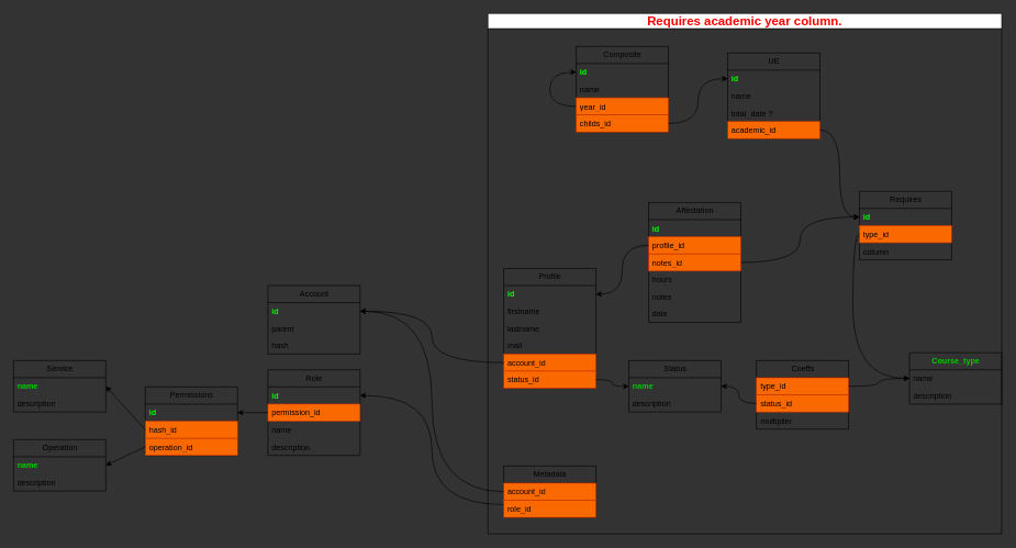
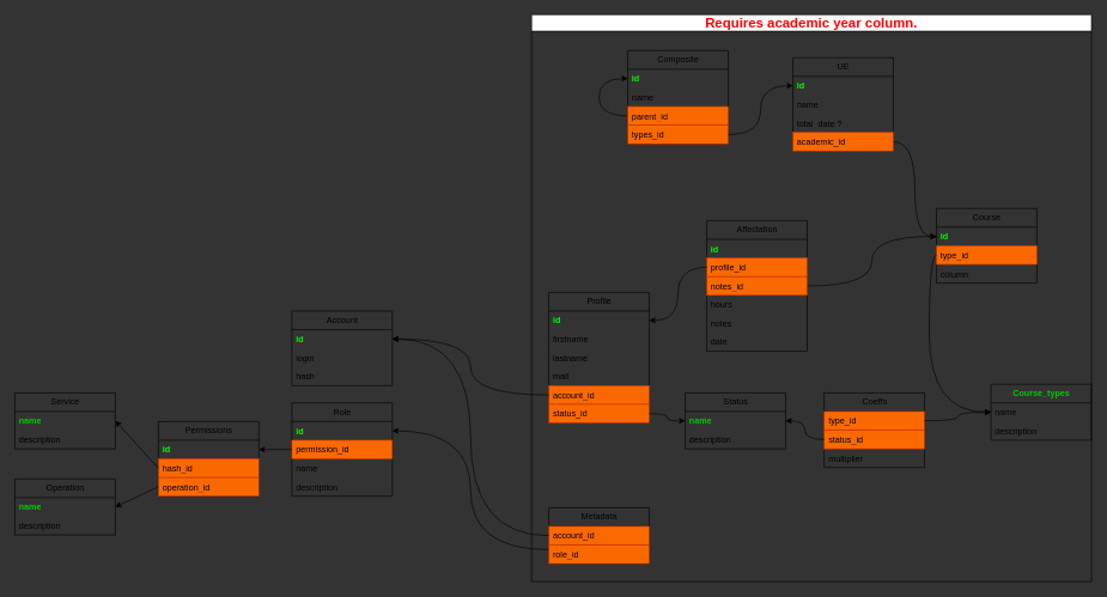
  <mxCell id="0" />
  <mxCell id="1" parent="0" />
  <mxCell id="2" value="Profile" style="swimlane;fontStyle=0;childLayout=stackLayout;horizontal=1;startSize=26;fillColor=none;horizontalStack=0;resizeParent=1;resizeParentMax=0;resizeLast=0;collapsible=1;marginBottom=0;html=1;" parent="1" vertex="1"><mxGeometry x="764" y="407" width="140" height="182" as="geometry" /></mxCell>
  <mxCell id="3" value="id" style="text;strokeColor=none;fillColor=none;align=left;verticalAlign=top;spacingLeft=4;spacingRight=4;overflow=hidden;rotatable=0;points=[[0,0.5],[1,0.5]];portConstraint=eastwest;whiteSpace=wrap;html=1;fontStyle=1;fontColor=#00FF00;" parent="2" vertex="1"><mxGeometry y="26" width="140" height="26" as="geometry" /></mxCell>
  <mxCell id="4" value="firstname" style="text;strokeColor=none;fillColor=none;align=left;verticalAlign=top;spacingLeft=4;spacingRight=4;overflow=hidden;rotatable=0;points=[[0,0.5],[1,0.5]];portConstraint=eastwest;whiteSpace=wrap;html=1;" parent="2" vertex="1"><mxGeometry y="52" width="140" height="26" as="geometry" /></mxCell>
  <mxCell id="5" value="lastname" style="text;strokeColor=none;fillColor=none;align=left;verticalAlign=top;spacingLeft=4;spacingRight=4;overflow=hidden;rotatable=0;points=[[0,0.5],[1,0.5]];portConstraint=eastwest;whiteSpace=wrap;html=1;" parent="2" vertex="1"><mxGeometry y="78" width="140" height="26" as="geometry" /></mxCell>
  <mxCell id="6" value="mail" style="text;strokeColor=none;fillColor=none;align=left;verticalAlign=top;spacingLeft=4;spacingRight=4;overflow=hidden;rotatable=0;points=[[0,0.5],[1,0.5]];portConstraint=eastwest;whiteSpace=wrap;html=1;" parent="2" vertex="1"><mxGeometry y="104" width="140" height="26" as="geometry" /></mxCell>
  <mxCell id="7" value="account_id" style="text;strokeColor=#C73500;fillColor=#fa6800;align=left;verticalAlign=top;spacingLeft=4;spacingRight=4;overflow=hidden;rotatable=0;points=[[0,0.5],[1,0.5]];portConstraint=eastwest;whiteSpace=wrap;html=1;fontColor=#000000;" parent="2" vertex="1"><mxGeometry y="130" width="140" height="26" as="geometry" /></mxCell>
  <mxCell id="8" value="status_id" style="text;strokeColor=#C73500;fillColor=#fa6800;align=left;verticalAlign=top;spacingLeft=4;spacingRight=4;overflow=hidden;rotatable=0;points=[[0,0.5],[1,0.5]];portConstraint=eastwest;whiteSpace=wrap;html=1;fontColor=#000000;" parent="2" vertex="1"><mxGeometry y="156" width="140" height="26" as="geometry" /></mxCell>
  <mxCell id="9" value="Account" style="swimlane;fontStyle=0;childLayout=stackLayout;horizontal=1;startSize=26;fillColor=none;horizontalStack=0;resizeParent=1;resizeParentMax=0;resizeLast=0;collapsible=1;marginBottom=0;html=1;" parent="1" vertex="1"><mxGeometry x="406" y="433" width="140" height="104" as="geometry" /></mxCell>
  <mxCell id="10" value="id" style="text;strokeColor=none;fillColor=none;align=left;verticalAlign=top;spacingLeft=4;spacingRight=4;overflow=hidden;rotatable=0;points=[[0,0.5],[1,0.5]];portConstraint=eastwest;whiteSpace=wrap;html=1;fontStyle=1;fontColor=#00FF00;" parent="9" vertex="1"><mxGeometry y="26" width="140" height="26" as="geometry" /></mxCell>
- <mxCell id="11" value="parent" style="text;strokeColor=none;fillColor=none;align=left;verticalAlign=top;spacingLeft=4;spacingRight=4;overflow=hidden;rotatable=0;points=[[0,0.5],[1,0.5]];portConstraint=eastwest;whiteSpace=wrap;html=1;" parent="9" vertex="1"><mxGeometry y="52" width="140" height="26" as="geometry" /></mxCell>
+ <mxCell id="11" value="login" style="text;strokeColor=none;fillColor=none;align=left;verticalAlign=top;spacingLeft=4;spacingRight=4;overflow=hidden;rotatable=0;points=[[0,0.5],[1,0.5]];portConstraint=eastwest;whiteSpace=wrap;html=1;" parent="9" vertex="1"><mxGeometry y="52" width="140" height="26" as="geometry" /></mxCell>
  <mxCell id="12" value="hash" style="text;strokeColor=none;fillColor=none;align=left;verticalAlign=top;spacingLeft=4;spacingRight=4;overflow=hidden;rotatable=0;points=[[0,0.5],[1,0.5]];portConstraint=eastwest;whiteSpace=wrap;html=1;" parent="9" vertex="1"><mxGeometry y="78" width="140" height="26" as="geometry" /></mxCell>
  <mxCell id="13" value="Role" style="swimlane;fontStyle=0;childLayout=stackLayout;horizontal=1;startSize=26;fillColor=none;horizontalStack=0;resizeParent=1;resizeParentMax=0;resizeLast=0;collapsible=1;marginBottom=0;html=1;" parent="1" vertex="1"><mxGeometry x="406" y="561" width="140" height="130" as="geometry" /></mxCell>
  <mxCell id="14" value="id" style="text;strokeColor=none;fillColor=none;align=left;verticalAlign=top;spacingLeft=4;spacingRight=4;overflow=hidden;rotatable=0;points=[[0,0.5],[1,0.5]];portConstraint=eastwest;whiteSpace=wrap;html=1;fontStyle=1;fontColor=#00FF00;" parent="13" vertex="1"><mxGeometry y="26" width="140" height="26" as="geometry" /></mxCell>
  <mxCell id="15" value="permission_id" style="text;strokeColor=#C73500;fillColor=#fa6800;align=left;verticalAlign=top;spacingLeft=4;spacingRight=4;overflow=hidden;rotatable=0;points=[[0,0.5],[1,0.5]];portConstraint=eastwest;whiteSpace=wrap;html=1;fontColor=#000000;" parent="13" vertex="1"><mxGeometry y="52" width="140" height="26" as="geometry" /></mxCell>
  <mxCell id="16" value="name" style="text;strokeColor=none;fillColor=none;align=left;verticalAlign=top;spacingLeft=4;spacingRight=4;overflow=hidden;rotatable=0;points=[[0,0.5],[1,0.5]];portConstraint=eastwest;whiteSpace=wrap;html=1;" parent="13" vertex="1"><mxGeometry y="78" width="140" height="26" as="geometry" /></mxCell>
  <mxCell id="17" value="description" style="text;strokeColor=none;fillColor=none;align=left;verticalAlign=top;spacingLeft=4;spacingRight=4;overflow=hidden;rotatable=0;points=[[0,0.5],[1,0.5]];portConstraint=eastwest;whiteSpace=wrap;html=1;" parent="13" vertex="1"><mxGeometry y="104" width="140" height="26" as="geometry" /></mxCell>
  <mxCell id="18" style="edgeStyle=orthogonalEdgeStyle;curved=1;html=1;exitX=0;exitY=0.75;exitDx=0;exitDy=0;entryX=1;entryY=0.5;entryDx=0;entryDy=0;fontColor=#00FF00;" parent="1" source="19" target="14" edge="1"><mxGeometry relative="1" as="geometry" /></mxCell>
  <mxCell id="19" value="Metadata" style="swimlane;fontStyle=0;childLayout=stackLayout;horizontal=1;startSize=26;fillColor=none;horizontalStack=0;resizeParent=1;resizeParentMax=0;resizeLast=0;collapsible=1;marginBottom=0;html=1;" parent="1" vertex="1"><mxGeometry x="764" y="707" width="140" height="78" as="geometry" /></mxCell>
  <mxCell id="20" value="account_id" style="text;strokeColor=#C73500;fillColor=#fa6800;align=left;verticalAlign=top;spacingLeft=4;spacingRight=4;overflow=hidden;rotatable=0;points=[[0,0.5],[1,0.5]];portConstraint=eastwest;whiteSpace=wrap;html=1;fontColor=#000000;" parent="19" vertex="1"><mxGeometry y="26" width="140" height="26" as="geometry" /></mxCell>
  <mxCell id="21" value="role_id" style="text;strokeColor=#C73500;fillColor=#fa6800;align=left;verticalAlign=top;spacingLeft=4;spacingRight=4;overflow=hidden;rotatable=0;points=[[0,0.5],[1,0.5]];portConstraint=eastwest;whiteSpace=wrap;html=1;fontColor=#000000;" parent="19" vertex="1"><mxGeometry y="52" width="140" height="26" as="geometry" /></mxCell>
  <mxCell id="22" value="Permissions" style="swimlane;fontStyle=0;childLayout=stackLayout;horizontal=1;startSize=26;fillColor=none;horizontalStack=0;resizeParent=1;resizeParentMax=0;resizeLast=0;collapsible=1;marginBottom=0;html=1;" parent="1" vertex="1"><mxGeometry x="220" y="587" width="140" height="104" as="geometry" /></mxCell>
  <mxCell id="23" value="id" style="text;fillColor=none;align=left;verticalAlign=top;spacingLeft=4;spacingRight=4;overflow=hidden;rotatable=0;points=[[0,0.5],[1,0.5]];portConstraint=eastwest;whiteSpace=wrap;html=1;fontStyle=1;fontColor=#00FF00;" parent="22" vertex="1"><mxGeometry y="26" width="140" height="26" as="geometry" /></mxCell>
  <mxCell id="24" value="hash_id" style="text;strokeColor=#C73500;fillColor=#fa6800;align=left;verticalAlign=top;spacingLeft=4;spacingRight=4;overflow=hidden;rotatable=0;points=[[0,0.5],[1,0.5]];portConstraint=eastwest;whiteSpace=wrap;html=1;fontColor=#000000;" parent="22" vertex="1"><mxGeometry y="52" width="140" height="26" as="geometry" /></mxCell>
  <mxCell id="25" value="operation_id" style="text;strokeColor=#C73500;fillColor=#fa6800;align=left;verticalAlign=top;spacingLeft=4;spacingRight=4;overflow=hidden;rotatable=0;points=[[0,0.5],[1,0.5]];portConstraint=eastwest;whiteSpace=wrap;html=1;fontColor=#000000;" parent="22" vertex="1"><mxGeometry y="78" width="140" height="26" as="geometry" /></mxCell>
  <mxCell id="26" value="Operation" style="swimlane;fontStyle=0;childLayout=stackLayout;horizontal=1;startSize=26;fillColor=none;horizontalStack=0;resizeParent=1;resizeParentMax=0;resizeLast=0;collapsible=1;marginBottom=0;html=1;" parent="1" vertex="1"><mxGeometry x="20" y="667" width="140" height="78" as="geometry" /></mxCell>
  <mxCell id="27" value="name" style="text;strokeColor=none;fillColor=none;align=left;verticalAlign=top;spacingLeft=4;spacingRight=4;overflow=hidden;rotatable=0;points=[[0,0.5],[1,0.5]];portConstraint=eastwest;whiteSpace=wrap;html=1;fontStyle=1;fontColor=#00CC00;" parent="26" vertex="1"><mxGeometry y="26" width="140" height="26" as="geometry" /></mxCell>
  <mxCell id="28" value="description" style="text;strokeColor=none;fillColor=none;align=left;verticalAlign=top;spacingLeft=4;spacingRight=4;overflow=hidden;rotatable=0;points=[[0,0.5],[1,0.5]];portConstraint=eastwest;whiteSpace=wrap;html=1;" parent="26" vertex="1"><mxGeometry y="52" width="140" height="26" as="geometry" /></mxCell>
  <mxCell id="29" value="Service" style="swimlane;fontStyle=0;childLayout=stackLayout;horizontal=1;startSize=26;fillColor=none;horizontalStack=0;resizeParent=1;resizeParentMax=0;resizeLast=0;collapsible=1;marginBottom=0;html=1;" parent="1" vertex="1"><mxGeometry x="20" y="547" width="140" height="78" as="geometry" /></mxCell>
  <mxCell id="30" value="name" style="text;strokeColor=none;fillColor=none;align=left;verticalAlign=top;spacingLeft=4;spacingRight=4;overflow=hidden;rotatable=0;points=[[0,0.5],[1,0.5]];portConstraint=eastwest;whiteSpace=wrap;html=1;fontStyle=1;fontColor=#00CC00;" parent="29" vertex="1"><mxGeometry y="26" width="140" height="26" as="geometry" /></mxCell>
  <mxCell id="31" value="description" style="text;strokeColor=none;fillColor=none;align=left;verticalAlign=top;spacingLeft=4;spacingRight=4;overflow=hidden;rotatable=0;points=[[0,0.5],[1,0.5]];portConstraint=eastwest;whiteSpace=wrap;html=1;" parent="29" vertex="1"><mxGeometry y="52" width="140" height="26" as="geometry" /></mxCell>
  <mxCell id="32" value="Affectation" style="swimlane;fontStyle=0;childLayout=stackLayout;horizontal=1;startSize=26;fillColor=none;horizontalStack=0;resizeParent=1;resizeParentMax=0;resizeLast=0;collapsible=1;marginBottom=0;html=1;" parent="1" vertex="1"><mxGeometry x="984" y="307" width="140" height="182" as="geometry" /></mxCell>
  <mxCell id="33" value="id" style="text;strokeColor=none;fillColor=none;align=left;verticalAlign=top;spacingLeft=4;spacingRight=4;overflow=hidden;rotatable=0;points=[[0,0.5],[1,0.5]];portConstraint=eastwest;whiteSpace=wrap;html=1;fontColor=#00FF00;fontStyle=1" parent="32" vertex="1"><mxGeometry y="26" width="140" height="26" as="geometry" /></mxCell>
  <mxCell id="34" value="profile_id" style="text;strokeColor=#C73500;fillColor=#fa6800;align=left;verticalAlign=top;spacingLeft=4;spacingRight=4;overflow=hidden;rotatable=0;points=[[0,0.5],[1,0.5]];portConstraint=eastwest;whiteSpace=wrap;html=1;fontColor=#000000;" parent="32" vertex="1"><mxGeometry y="52" width="140" height="26" as="geometry" /></mxCell>
  <mxCell id="35" value="notes_id" style="text;strokeColor=#C73500;fillColor=#fa6800;align=left;verticalAlign=top;spacingLeft=4;spacingRight=4;overflow=hidden;rotatable=0;points=[[0,0.5],[1,0.5]];portConstraint=eastwest;whiteSpace=wrap;html=1;fontColor=#000000;" parent="32" vertex="1"><mxGeometry y="78" width="140" height="26" as="geometry" /></mxCell>
  <mxCell id="36" value="hours" style="text;strokeColor=none;fillColor=none;align=left;verticalAlign=top;spacingLeft=4;spacingRight=4;overflow=hidden;rotatable=0;points=[[0,0.5],[1,0.5]];portConstraint=eastwest;whiteSpace=wrap;html=1;" parent="32" vertex="1"><mxGeometry y="104" width="140" height="26" as="geometry" /></mxCell>
  <mxCell id="37" value="notes" style="text;strokeColor=none;fillColor=none;align=left;verticalAlign=top;spacingLeft=4;spacingRight=4;overflow=hidden;rotatable=0;points=[[0,0.5],[1,0.5]];portConstraint=eastwest;whiteSpace=wrap;html=1;" parent="32" vertex="1"><mxGeometry y="130" width="140" height="26" as="geometry" /></mxCell>
  <mxCell id="38" value="date" style="text;strokeColor=none;fillColor=none;align=left;verticalAlign=top;spacingLeft=4;spacingRight=4;overflow=hidden;rotatable=0;points=[[0,0.5],[1,0.5]];portConstraint=eastwest;whiteSpace=wrap;html=1;" parent="32" vertex="1"><mxGeometry y="156" width="140" height="26" as="geometry" /></mxCell>
- <mxCell id="39" value="Requires" style="swimlane;fontStyle=0;childLayout=stackLayout;horizontal=1;startSize=26;fillColor=none;horizontalStack=0;resizeParent=1;resizeParentMax=0;resizeLast=0;collapsible=1;marginBottom=0;html=1;" parent="1" vertex="1"><mxGeometry x="1304" y="290" width="140" height="104" as="geometry" /></mxCell>
+ <mxCell id="39" value="Course" style="swimlane;fontStyle=0;childLayout=stackLayout;horizontal=1;startSize=26;fillColor=none;horizontalStack=0;resizeParent=1;resizeParentMax=0;resizeLast=0;collapsible=1;marginBottom=0;html=1;" parent="1" vertex="1"><mxGeometry x="1304" y="290" width="140" height="104" as="geometry" /></mxCell>
  <mxCell id="40" value="id" style="text;strokeColor=none;fillColor=none;align=left;verticalAlign=top;spacingLeft=4;spacingRight=4;overflow=hidden;rotatable=0;points=[[0,0.5],[1,0.5]];portConstraint=eastwest;whiteSpace=wrap;html=1;fontColor=#00FF00;fontStyle=1" parent="39" vertex="1"><mxGeometry y="26" width="140" height="26" as="geometry" /></mxCell>
  <mxCell id="41" value="type_id" style="text;strokeColor=#C73500;fillColor=#fa6800;align=left;verticalAlign=top;spacingLeft=4;spacingRight=4;overflow=hidden;rotatable=0;points=[[0,0.5],[1,0.5]];portConstraint=eastwest;whiteSpace=wrap;html=1;fontColor=#000000;" parent="39" vertex="1"><mxGeometry y="52" width="140" height="26" as="geometry" /></mxCell>
  <mxCell id="42" value="column" style="text;strokeColor=none;fillColor=none;align=left;verticalAlign=top;spacingLeft=4;spacingRight=4;overflow=hidden;rotatable=0;points=[[0,0.5],[1,0.5]];portConstraint=eastwest;whiteSpace=wrap;html=1;" parent="39" vertex="1"><mxGeometry y="78" width="140" height="26" as="geometry" /></mxCell>
  <mxCell id="43" value="UE" style="swimlane;fontStyle=0;childLayout=stackLayout;horizontal=1;startSize=26;fillColor=none;horizontalStack=0;resizeParent=1;resizeParentMax=0;resizeLast=0;collapsible=1;marginBottom=0;html=1;" parent="1" vertex="1"><mxGeometry x="1104" y="80" width="140" height="130" as="geometry" /></mxCell>
  <mxCell id="44" value="id" style="text;strokeColor=none;fillColor=none;align=left;verticalAlign=top;spacingLeft=4;spacingRight=4;overflow=hidden;rotatable=0;points=[[0,0.5],[1,0.5]];portConstraint=eastwest;whiteSpace=wrap;html=1;fontStyle=1;fontColor=#00FF00;" parent="43" vertex="1"><mxGeometry y="26" width="140" height="26" as="geometry" /></mxCell>
  <mxCell id="45" value="name" style="text;strokeColor=none;fillColor=none;align=left;verticalAlign=top;spacingLeft=4;spacingRight=4;overflow=hidden;rotatable=0;points=[[0,0.5],[1,0.5]];portConstraint=eastwest;whiteSpace=wrap;html=1;" parent="43" vertex="1"><mxGeometry y="52" width="140" height="26" as="geometry" /></mxCell>
  <mxCell id="46" value="total_date ?" style="text;strokeColor=none;fillColor=none;align=left;verticalAlign=top;spacingLeft=4;spacingRight=4;overflow=hidden;rotatable=0;points=[[0,0.5],[1,0.5]];portConstraint=eastwest;whiteSpace=wrap;html=1;" parent="43" vertex="1"><mxGeometry y="78" width="140" height="26" as="geometry" /></mxCell>
  <mxCell id="47" value="academic_id" style="text;strokeColor=#C73500;fillColor=#fa6800;align=left;verticalAlign=top;spacingLeft=4;spacingRight=4;overflow=hidden;rotatable=0;points=[[0,0.5],[1,0.5]];portConstraint=eastwest;whiteSpace=wrap;html=1;fontColor=#000000;" parent="43" vertex="1"><mxGeometry y="104" width="140" height="26" as="geometry" /></mxCell>
  <mxCell id="48" value="Composite" style="swimlane;fontStyle=0;childLayout=stackLayout;horizontal=1;startSize=26;fillColor=none;horizontalStack=0;resizeParent=1;resizeParentMax=0;resizeLast=0;collapsible=1;marginBottom=0;html=1;" parent="1" vertex="1"><mxGeometry x="874" y="70" width="140" height="130" as="geometry" /></mxCell>
  <mxCell id="49" value="id" style="text;strokeColor=none;fillColor=none;align=left;verticalAlign=top;spacingLeft=4;spacingRight=4;overflow=hidden;rotatable=0;points=[[0,0.5],[1,0.5]];portConstraint=eastwest;whiteSpace=wrap;html=1;fontStyle=1;fontColor=#00FF00;" parent="48" vertex="1"><mxGeometry y="26" width="140" height="26" as="geometry" /></mxCell>
  <mxCell id="50" value="name" style="text;strokeColor=none;fillColor=none;align=left;verticalAlign=top;spacingLeft=4;spacingRight=4;overflow=hidden;rotatable=0;points=[[0,0.5],[1,0.5]];portConstraint=eastwest;whiteSpace=wrap;html=1;" parent="48" vertex="1"><mxGeometry y="52" width="140" height="26" as="geometry" /></mxCell>
  <mxCell id="51" style="edgeStyle=orthogonalEdgeStyle;html=1;exitX=0;exitY=0.5;exitDx=0;exitDy=0;entryX=0;entryY=0.5;entryDx=0;entryDy=0;curved=1;" parent="48" source="52" target="49" edge="1"><mxGeometry relative="1" as="geometry"><Array as="points"><mxPoint x="-40" y="91" /><mxPoint x="-40" y="39" /></Array></mxGeometry></mxCell>
- <mxCell id="52" value="year_id" style="text;strokeColor=#C73500;fillColor=#fa6800;align=left;verticalAlign=top;spacingLeft=4;spacingRight=4;overflow=hidden;rotatable=0;points=[[0,0.5],[1,0.5]];portConstraint=eastwest;whiteSpace=wrap;html=1;fontColor=#000000;" parent="48" vertex="1"><mxGeometry y="78" width="140" height="26" as="geometry" /></mxCell>
- <mxCell id="53" value="childs_id" style="text;strokeColor=#C73500;fillColor=#fa6800;align=left;verticalAlign=top;spacingLeft=4;spacingRight=4;overflow=hidden;rotatable=0;points=[[0,0.5],[1,0.5]];portConstraint=eastwest;whiteSpace=wrap;html=1;fontColor=#000000;" parent="48" vertex="1"><mxGeometry y="104" width="140" height="26" as="geometry" /></mxCell>
+ <mxCell id="52" value="parent_id" style="text;strokeColor=#C73500;fillColor=#fa6800;align=left;verticalAlign=top;spacingLeft=4;spacingRight=4;overflow=hidden;rotatable=0;points=[[0,0.5],[1,0.5]];portConstraint=eastwest;whiteSpace=wrap;html=1;fontColor=#000000;" parent="48" vertex="1"><mxGeometry y="78" width="140" height="26" as="geometry" /></mxCell>
+ <mxCell id="53" value="types_id" style="text;strokeColor=#C73500;fillColor=#fa6800;align=left;verticalAlign=top;spacingLeft=4;spacingRight=4;overflow=hidden;rotatable=0;points=[[0,0.5],[1,0.5]];portConstraint=eastwest;whiteSpace=wrap;html=1;fontColor=#000000;" parent="48" vertex="1"><mxGeometry y="104" width="140" height="26" as="geometry" /></mxCell>
  <mxCell id="54" value="Status" style="swimlane;fontStyle=0;childLayout=stackLayout;horizontal=1;startSize=26;fillColor=none;horizontalStack=0;resizeParent=1;resizeParentMax=0;resizeLast=0;collapsible=1;marginBottom=0;html=1;" parent="1" vertex="1"><mxGeometry x="954" y="547" width="140" height="78" as="geometry" /></mxCell>
  <mxCell id="55" value="name" style="text;strokeColor=none;fillColor=none;align=left;verticalAlign=top;spacingLeft=4;spacingRight=4;overflow=hidden;rotatable=0;points=[[0,0.5],[1,0.5]];portConstraint=eastwest;whiteSpace=wrap;html=1;fontStyle=1;fontColor=#00CC00;" parent="54" vertex="1"><mxGeometry y="26" width="140" height="26" as="geometry" /></mxCell>
  <mxCell id="56" value="description" style="text;strokeColor=none;fillColor=none;align=left;verticalAlign=top;spacingLeft=4;spacingRight=4;overflow=hidden;rotatable=0;points=[[0,0.5],[1,0.5]];portConstraint=eastwest;whiteSpace=wrap;html=1;" parent="54" vertex="1"><mxGeometry y="52" width="140" height="26" as="geometry" /></mxCell>
  <mxCell id="57" style="edgeStyle=none;html=1;exitX=0;exitY=0.5;exitDx=0;exitDy=0;entryX=1;entryY=0.5;entryDx=0;entryDy=0;" parent="1" source="25" edge="1"><mxGeometry relative="1" as="geometry"><mxPoint x="160" y="706" as="targetPoint" /></mxGeometry></mxCell>
  <mxCell id="58" style="edgeStyle=none;html=1;exitX=0;exitY=0.5;exitDx=0;exitDy=0;entryX=1;entryY=0.5;entryDx=0;entryDy=0;" parent="1" source="24" edge="1"><mxGeometry relative="1" as="geometry"><mxPoint x="160" y="586" as="targetPoint" /></mxGeometry></mxCell>
  <mxCell id="59" style="edgeStyle=none;html=1;exitX=0;exitY=0.5;exitDx=0;exitDy=0;entryX=1;entryY=0.5;entryDx=0;entryDy=0;" parent="1" source="15" target="23" edge="1"><mxGeometry relative="1" as="geometry" /></mxCell>
  <mxCell id="60" style="edgeStyle=orthogonalEdgeStyle;curved=1;html=1;exitX=0;exitY=0.5;exitDx=0;exitDy=0;fontColor=#00FF00;entryX=0;entryY=0.5;entryDx=0;entryDy=0;" parent="1" source="41" target="74" edge="1"><mxGeometry relative="1" as="geometry"><mxPoint x="1344" y="576" as="targetPoint" /></mxGeometry></mxCell>
  <mxCell id="61" style="edgeStyle=orthogonalEdgeStyle;curved=1;html=1;exitX=1;exitY=0.5;exitDx=0;exitDy=0;entryX=0;entryY=0.5;entryDx=0;entryDy=0;fontColor=#00FF00;" parent="1" source="8" edge="1"><mxGeometry relative="1" as="geometry"><mxPoint x="954" y="586" as="targetPoint" /></mxGeometry></mxCell>
  <mxCell id="62" style="edgeStyle=orthogonalEdgeStyle;curved=1;html=1;exitX=0;exitY=0.5;exitDx=0;exitDy=0;entryX=1;entryY=0.5;entryDx=0;entryDy=0;fontColor=#00FF00;" parent="1" source="34" target="3" edge="1"><mxGeometry relative="1" as="geometry" /></mxCell>
  <mxCell id="63" style="edgeStyle=orthogonalEdgeStyle;curved=1;html=1;exitX=1;exitY=0.5;exitDx=0;exitDy=0;entryX=0;entryY=0.5;entryDx=0;entryDy=0;fontColor=#00FF00;" parent="1" source="35" target="40" edge="1"><mxGeometry relative="1" as="geometry" /></mxCell>
  <mxCell id="64" value="Coeffs" style="swimlane;fontStyle=0;childLayout=stackLayout;horizontal=1;startSize=26;fillColor=none;horizontalStack=0;resizeParent=1;resizeParentMax=0;resizeLast=0;collapsible=1;marginBottom=0;html=1;" parent="1" vertex="1"><mxGeometry x="1147.5" y="547" width="140" height="104" as="geometry" /></mxCell>
  <mxCell id="65" value="type_id" style="text;strokeColor=#C73500;fillColor=#fa6800;align=left;verticalAlign=top;spacingLeft=4;spacingRight=4;overflow=hidden;rotatable=0;points=[[0,0.5],[1,0.5]];portConstraint=eastwest;whiteSpace=wrap;html=1;fontColor=#000000;" parent="64" vertex="1"><mxGeometry y="26" width="140" height="26" as="geometry" /></mxCell>
  <mxCell id="66" value="status_id" style="text;strokeColor=#C73500;fillColor=#fa6800;align=left;verticalAlign=top;spacingLeft=4;spacingRight=4;overflow=hidden;rotatable=0;points=[[0,0.5],[1,0.5]];portConstraint=eastwest;whiteSpace=wrap;html=1;fontColor=#000000;" parent="64" vertex="1"><mxGeometry y="52" width="140" height="26" as="geometry" /></mxCell>
  <mxCell id="67" value="multiplier" style="text;strokeColor=none;fillColor=none;align=left;verticalAlign=top;spacingLeft=4;spacingRight=4;overflow=hidden;rotatable=0;points=[[0,0.5],[1,0.5]];portConstraint=eastwest;whiteSpace=wrap;html=1;" parent="64" vertex="1"><mxGeometry y="78" width="140" height="26" as="geometry" /></mxCell>
  <mxCell id="68" style="edgeStyle=orthogonalEdgeStyle;curved=1;html=1;exitX=1;exitY=0.5;exitDx=0;exitDy=0;entryX=0;entryY=0.5;entryDx=0;entryDy=0;fontColor=#00FF00;" parent="1" source="65" target="74" edge="1"><mxGeometry relative="1" as="geometry"><mxPoint x="1344" y="576" as="targetPoint" /></mxGeometry></mxCell>
  <mxCell id="69" style="edgeStyle=orthogonalEdgeStyle;curved=1;html=1;exitX=1;exitY=0.5;exitDx=0;exitDy=0;fontColor=#00FF00;" parent="1" source="47" target="40" edge="1"><mxGeometry relative="1" as="geometry" /></mxCell>
  <mxCell id="70" style="edgeStyle=orthogonalEdgeStyle;curved=1;html=1;exitX=1;exitY=0.5;exitDx=0;exitDy=0;entryX=0;entryY=0.5;entryDx=0;entryDy=0;fontColor=#00FF00;" parent="1" source="53" target="44" edge="1"><mxGeometry relative="1" as="geometry" /></mxCell>
  <mxCell id="71" style="edgeStyle=orthogonalEdgeStyle;curved=1;html=1;exitX=0;exitY=0.5;exitDx=0;exitDy=0;entryX=1;entryY=0.5;entryDx=0;entryDy=0;fontColor=#00FF00;" parent="1" source="20" target="10" edge="1"><mxGeometry relative="1" as="geometry" /></mxCell>
  <mxCell id="72" value="Requires academic year column." style="swimlane;whiteSpace=wrap;html=1;fontColor=#FF0000;fontSize=19;" parent="1" vertex="1"><mxGeometry x="740" y="20" width="780" height="790" as="geometry" /></mxCell>
- <mxCell id="73" value="Course_type" style="swimlane;fontStyle=1;childLayout=stackLayout;horizontal=1;startSize=26;fillColor=none;horizontalStack=0;resizeParent=1;resizeParentMax=0;resizeLast=0;collapsible=1;marginBottom=0;html=1;fontColor=#00CC00;" parent="72" vertex="1"><mxGeometry x="640" y="515" width="140" height="78" as="geometry" /></mxCell>
+ <mxCell id="73" value="Course_types" style="swimlane;fontStyle=1;childLayout=stackLayout;horizontal=1;startSize=26;fillColor=none;horizontalStack=0;resizeParent=1;resizeParentMax=0;resizeLast=0;collapsible=1;marginBottom=0;html=1;fontColor=#00CC00;" parent="72" vertex="1"><mxGeometry x="640" y="515" width="140" height="78" as="geometry" /></mxCell>
  <mxCell id="74" value="name" style="text;strokeColor=none;fillColor=none;align=left;verticalAlign=top;spacingLeft=4;spacingRight=4;overflow=hidden;rotatable=0;points=[[0,0.5],[1,0.5]];portConstraint=eastwest;whiteSpace=wrap;html=1;" parent="73" vertex="1"><mxGeometry y="26" width="140" height="26" as="geometry" /></mxCell>
  <mxCell id="75" value="description" style="text;strokeColor=none;fillColor=none;align=left;verticalAlign=top;spacingLeft=4;spacingRight=4;overflow=hidden;rotatable=0;points=[[0,0.5],[1,0.5]];portConstraint=eastwest;whiteSpace=wrap;html=1;" parent="73" vertex="1"><mxGeometry y="52" width="140" height="26" as="geometry" /></mxCell>
  <mxCell id="76" style="edgeStyle=orthogonalEdgeStyle;curved=1;html=1;exitX=0;exitY=0.5;exitDx=0;exitDy=0;entryX=1;entryY=0.5;entryDx=0;entryDy=0;fontSize=19;fontColor=#FF0000;" parent="1" source="7" target="10" edge="1"><mxGeometry relative="1" as="geometry" /></mxCell>
  <mxCell id="77" style="edgeStyle=orthogonalEdgeStyle;html=1;exitX=0;exitY=0.5;exitDx=0;exitDy=0;entryX=1;entryY=0.5;entryDx=0;entryDy=0;curved=1;" edge="1" parent="1" source="66" target="55"><mxGeometry relative="1" as="geometry" /></mxCell>
